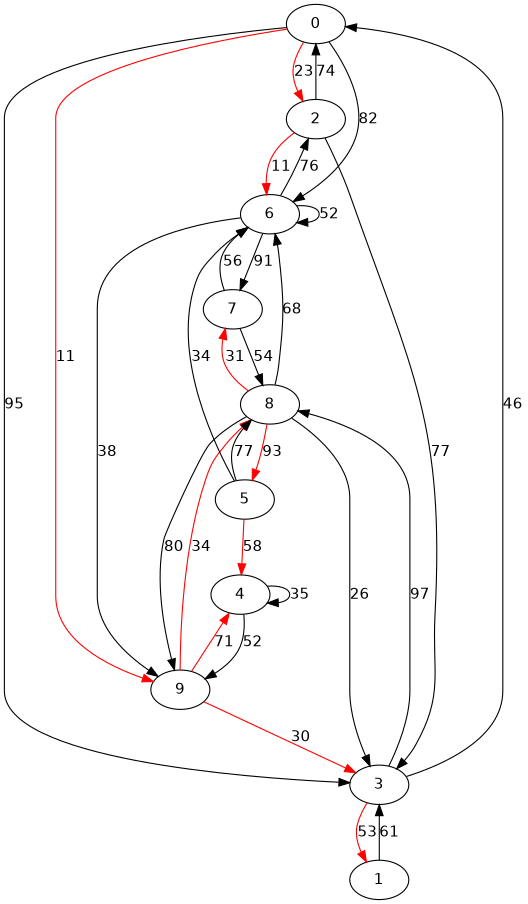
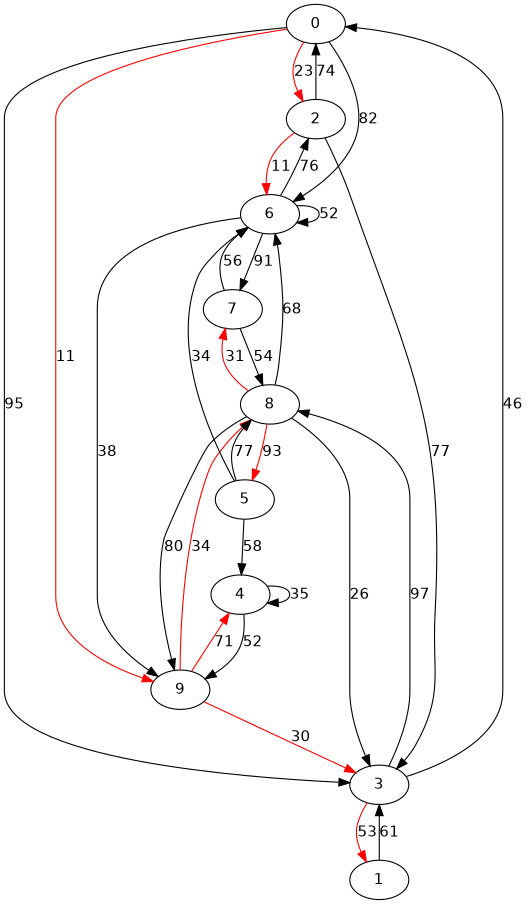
  digraph {
    fontname="DejaVu Sans"
    rankdir=TB
    node [fontname="DejaVu Sans"]
    edge [fontname="DejaVu Sans"]
    0
    2
    3
    6
    9
    1
    8
    7
    4
    5
    0 -> 2 [color=red label=23]
    0 -> 3 [label=95]
    0 -> 6 [label=82]
    0 -> 9 [color=red label=11]
    2 -> 0 [label=74]
    2 -> 3 [label=77]
    2 -> 6 [color=red label=11]
    3 -> 0 [label=46]
    3 -> 1 [color=red label=53]
    3 -> 8 [label=97]
    6 -> 2 [label=76]
    6 -> 6 [label=52]
    6 -> 9 [label=38]
    6 -> 7 [label=91]
    9 -> 3 [color=red label=30]
    9 -> 8 [color=red label=34]
    9 -> 4 [color=red label=71]
    1 -> 3 [label=61]
    8 -> 3 [label=26]
    8 -> 6 [label=68]
    8 -> 9 [label=80]
    8 -> 7 [color=red label=31]
    8 -> 5 [color=red label=93]
    7 -> 6 [label=56]
    7 -> 8 [label=54]
    4 -> 9 [label=52]
    4 -> 4 [label=35]
    5 -> 6 [label=34]
    5 -> 8 [label=77]
-   5 -> 4 [label=58 color=red]
+   5 -> 4 [label=58]
  }
